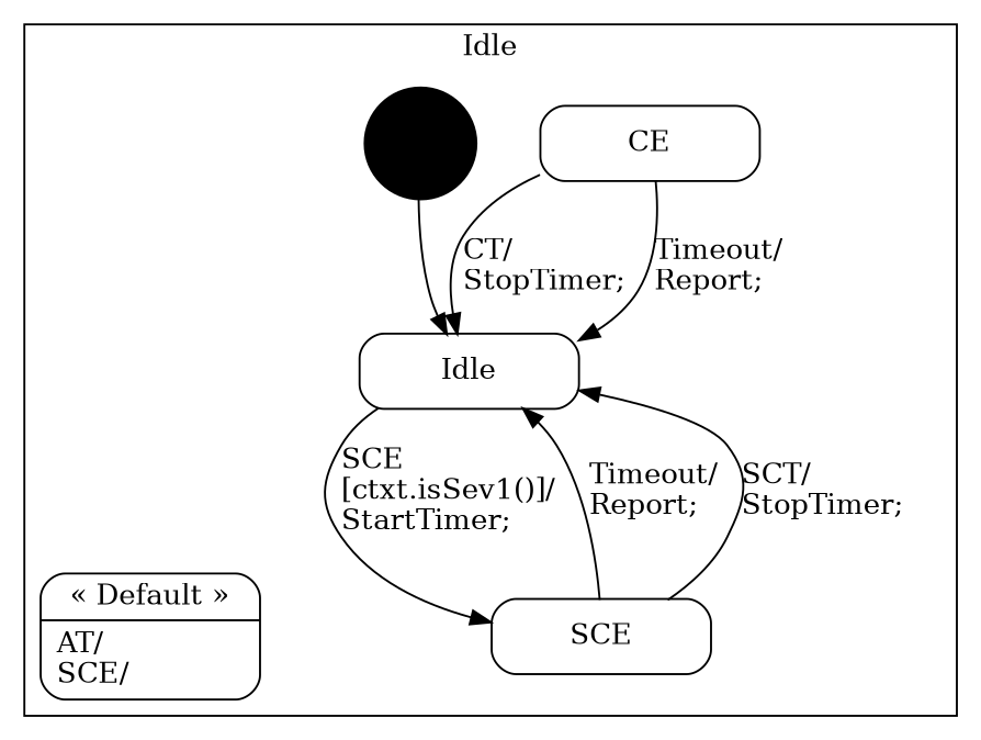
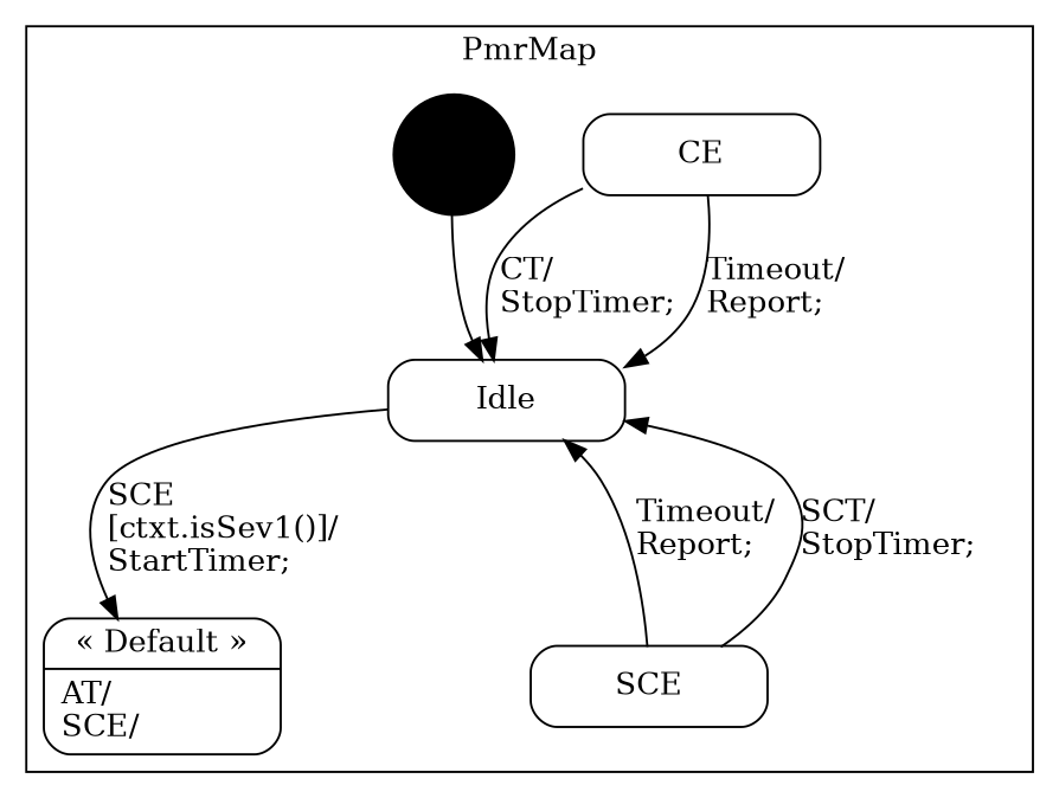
  digraph {
    node [shape=Mrecord]
    n1 [label="{Idle}" width=1.5]
    n2 [label="{CE}" width=1.5]
    n3 [label="{SCE}" width=1.5]
    n4 [label="{&laquo; Default &raquo;|AT/\lSCE/\l}" width=1.5]
    "%5" [fillcolor=black shape=circle style=filled width=0.25]
    subgraph cluster_1 {
-     label=Idle
+     label=PmrMap
      n1
      n2
      n3
      n4
      "%5"
    }
-   n1 -> n3 [label="SCE\l\[ctxt.isSev1()\]/\lStartTimer;\l"]
+   n1 -> n4 [label="SCE\l\[ctxt.isSev1()\]/\lStartTimer;\l"]
    n2 -> n1 [label="Timeout/\lReport;\l"]
    n2 -> n1 [label="CT/\lStopTimer;\l"]
    n3 -> n1 [label="Timeout/\lReport;\l"]
    n3 -> n1 [label="SCT/\lStopTimer;\l"]
    "%5" -> n1
  }
